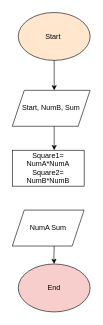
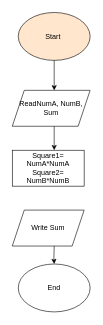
  <mxCell id="0" />
  <mxCell id="1" parent="0" />
  <mxCell id="2" value="Start&amp;nbsp;" style="ellipse;whiteSpace=wrap;html=1;fillColor=#ffe6cc;" vertex="1" parent="1"><mxGeometry x="30" y="20" width="120" height="80" as="geometry" /></mxCell>
- <mxCell id="3" value="Start, NumB, Sum" style="shape=parallelogram;perimeter=parallelogramPerimeter;whiteSpace=wrap;html=1;fixedSize=1;" vertex="1" parent="1"><mxGeometry x="20" y="150" width="130" height="60" as="geometry" /></mxCell>
+ <mxCell id="3" value="ReadNumA, NumB, Sum" style="shape=parallelogram;perimeter=parallelogramPerimeter;whiteSpace=wrap;html=1;fixedSize=1;" vertex="1" parent="1"><mxGeometry x="20" y="150" width="130" height="60" as="geometry" /></mxCell>
  <mxCell id="4" value="Square1= NumA*NumA&lt;br&gt;Square2= NumB*NumB" style="rounded=0;whiteSpace=wrap;html=1;" vertex="1" parent="1"><mxGeometry x="20" y="250" width="120" height="60" as="geometry" /></mxCell>
  <mxCell id="5" value="" style="endArrow=classic;html=1;rounded=0;" edge="1" parent="1"><mxGeometry width="50" height="50" relative="1" as="geometry"><mxPoint x="90" y="100" as="sourcePoint" /><mxPoint x="90" y="150" as="targetPoint" /></mxGeometry></mxCell>
  <mxCell id="6" value="" style="endArrow=classic;html=1;rounded=0;" edge="1" parent="1"><mxGeometry width="50" height="50" relative="1" as="geometry"><mxPoint x="90" y="210" as="sourcePoint" /><mxPoint x="90" y="250" as="targetPoint" /><Array as="points" /></mxGeometry></mxCell>
- <mxCell id="7" value="NumA Sum" style="shape=parallelogram;perimeter=parallelogramPerimeter;whiteSpace=wrap;html=1;fixedSize=1;" vertex="1" parent="1"><mxGeometry x="20" y="350" width="120" height="60" as="geometry" /></mxCell>
- <mxCell id="8" value="End" style="ellipse;whiteSpace=wrap;html=1;fillColor=#f8cecc;" vertex="1" parent="1"><mxGeometry x="30" y="440" width="120" height="80" as="geometry" /></mxCell>
+ <mxCell id="7" value="Write Sum" style="shape=parallelogram;perimeter=parallelogramPerimeter;whiteSpace=wrap;html=1;fixedSize=1;" vertex="1" parent="1"><mxGeometry x="20" y="350" width="120" height="60" as="geometry" /></mxCell>
+ <mxCell id="8" value="End" style="ellipse;whiteSpace=wrap;html=1;" vertex="1" parent="1"><mxGeometry x="30" y="440" width="120" height="80" as="geometry" /></mxCell>
  <mxCell id="9" value="" style="endArrow=classic;html=1;rounded=0;" edge="1" parent="1"><mxGeometry width="50" height="50" relative="1" as="geometry"><mxPoint x="90" y="410" as="sourcePoint" /><mxPoint x="90" y="440" as="targetPoint" /><Array as="points"><mxPoint x="89.5" y="430" /></Array></mxGeometry></mxCell>
